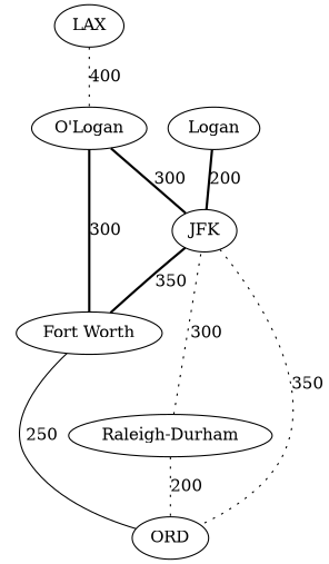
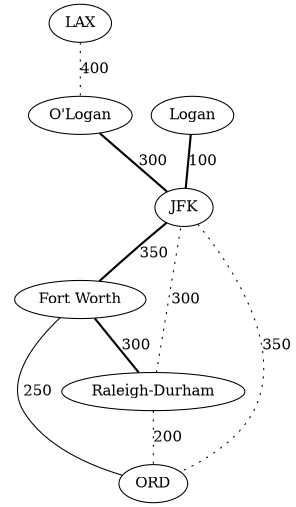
  graph {
    edge [style=bold]
    n1 [label="O'Logan"]
    JFK
    ORD
    "Fort Worth"
    Logan
    LAX
    "Raleigh-Durham"
    n1 -- JFK [label=300]
    JFK -- ORD [label=350 style=dotted]
    JFK -- "Fort Worth" [label=350]
-   "Fort Worth" -- n1 [label=300]
+   "Fort Worth" -- "Raleigh-Durham" [label=300]
    "Fort Worth" -- ORD [label=250 style=solid]
-   Logan -- JFK [label=200]
+   Logan -- JFK [label=100]
    LAX -- n1 [label=400 style=dotted]
    "Raleigh-Durham" -- JFK [label=300 style=dotted]
    "Raleigh-Durham" -- ORD [label=200 style=dotted]
  }
